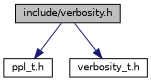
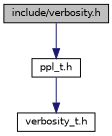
  digraph {
    node [color=black fillcolor=white fontname=Helvetica fontsize=10 shape=record style=filled]
    edge [color=midnightblue fontname=Helvetica fontsize=10 labelfontname=Helvetica labelfontsize=10 style=solid]
    n1 [fillcolor=grey75 fontcolor=black height=0.2 label="include/verbosity.h" width=0.4]
    n2 [height=0.2 label="ppl_t.h" width=0.4]
    n3 [height=0.2 label="verbosity_t.h" width=0.4]
    n1 -> n2
-   n1 -> n3
+   n2 -> n3
  }
